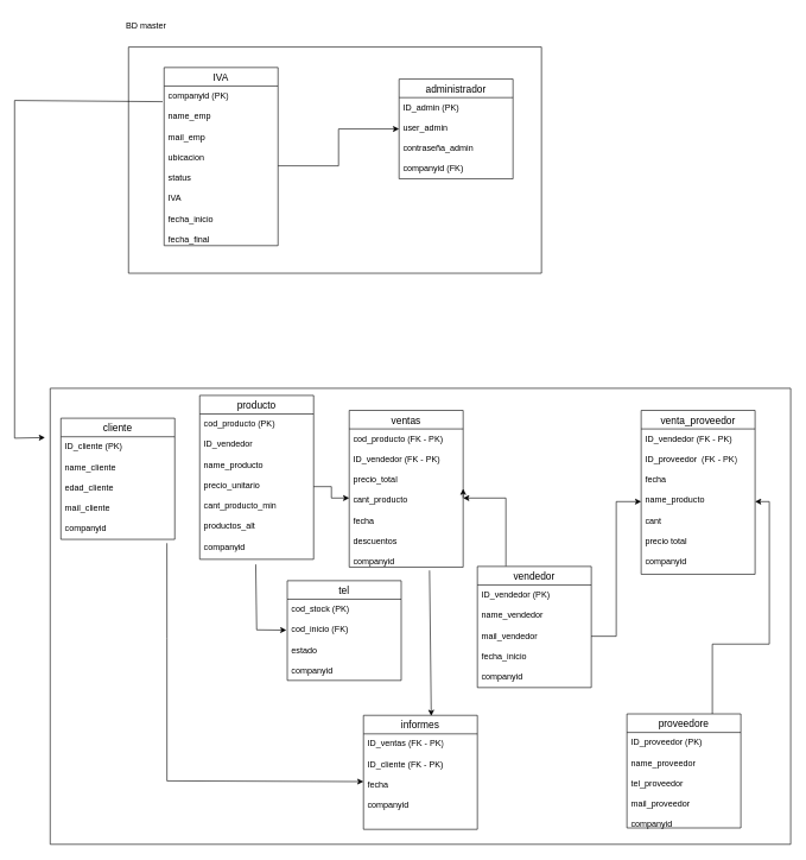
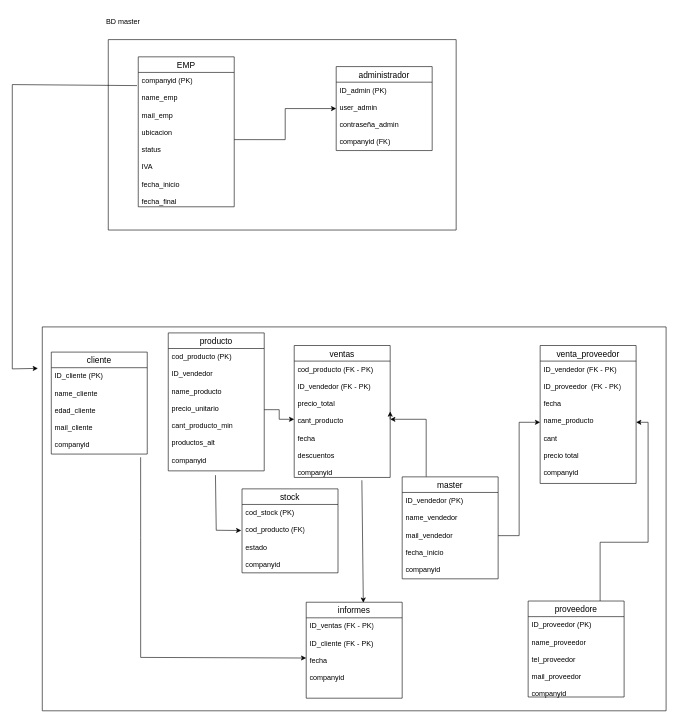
  <mxCell id="0" />
  <mxCell id="1" parent="0" />
  <mxCell id="2" value="" style="swimlane;startSize=0;" vertex="1" parent="1"><mxGeometry x="180" y="65" width="580" height="317.5" as="geometry" /></mxCell>
- <mxCell id="3" value="IVA" style="swimlane;fontStyle=0;childLayout=stackLayout;horizontal=1;startSize=26;horizontalStack=0;resizeParent=1;resizeParentMax=0;resizeLast=0;collapsible=1;marginBottom=0;align=center;fontSize=14;" vertex="1" parent="2"><mxGeometry x="50" y="28.75" width="160" height="250" as="geometry" /></mxCell>
+ <mxCell id="3" value="EMP" style="swimlane;fontStyle=0;childLayout=stackLayout;horizontal=1;startSize=26;horizontalStack=0;resizeParent=1;resizeParentMax=0;resizeLast=0;collapsible=1;marginBottom=0;align=center;fontSize=14;" vertex="1" parent="2"><mxGeometry x="50" y="28.75" width="160" height="250" as="geometry" /></mxCell>
  <mxCell id="4" value="companyid (PK)&lt;br&gt;&lt;br&gt;name_emp&lt;br&gt;&lt;br&gt;mail_emp&lt;br&gt;&lt;br&gt;ubicacion&lt;br&gt;&lt;br&gt;status&lt;br&gt;&lt;br&gt;IVA&lt;br&gt;&lt;br&gt;fecha_inicio&lt;br&gt;&lt;br&gt;fecha_final" style="text;strokeColor=none;fillColor=none;spacingLeft=4;spacingRight=4;overflow=hidden;rotatable=0;points=[[0,0.5],[1,0.5]];portConstraint=eastwest;fontSize=12;whiteSpace=wrap;html=1;" vertex="1" parent="3"><mxGeometry y="26" width="160" height="224" as="geometry" /></mxCell>
  <mxCell id="5" value="administrador" style="swimlane;fontStyle=0;childLayout=stackLayout;horizontal=1;startSize=26;horizontalStack=0;resizeParent=1;resizeParentMax=0;resizeLast=0;collapsible=1;marginBottom=0;align=center;fontSize=14;" vertex="1" parent="2"><mxGeometry x="380" y="45" width="160" height="140" as="geometry" /></mxCell>
  <mxCell id="6" value="ID_admin&amp;nbsp;(PK)&lt;br&gt;&lt;br&gt;user_admin&lt;br&gt;&lt;br&gt;contraseña_admin&lt;br&gt;&lt;br&gt;companyid (FK)" style="text;strokeColor=none;fillColor=none;spacingLeft=4;spacingRight=4;overflow=hidden;rotatable=0;points=[[0,0.5],[1,0.5]];portConstraint=eastwest;fontSize=12;whiteSpace=wrap;html=1;" vertex="1" parent="5"><mxGeometry y="26" width="160" height="114" as="geometry" /></mxCell>
  <mxCell id="7" style="edgeStyle=orthogonalEdgeStyle;rounded=0;orthogonalLoop=1;jettySize=auto;html=1;exitX=1;exitY=0.5;exitDx=0;exitDy=0;entryX=0;entryY=0.5;entryDx=0;entryDy=0;" edge="1" parent="2" source="4" target="5"><mxGeometry relative="1" as="geometry" /></mxCell>
  <mxCell id="8" value="BD master" style="text;html=1;strokeColor=none;fillColor=none;align=center;verticalAlign=middle;whiteSpace=wrap;rounded=0;" vertex="1" parent="1"><mxGeometry x="175" y="20" width="60" height="30" as="geometry" /></mxCell>
  <mxCell id="9" value="" style="endArrow=classic;html=1;rounded=0;entryX=-0.007;entryY=0.108;entryDx=0;entryDy=0;entryPerimeter=0;exitX=-0.013;exitY=0.098;exitDx=0;exitDy=0;exitPerimeter=0;" edge="1" parent="1" source="4" target="10"><mxGeometry width="50" height="50" relative="1" as="geometry"><mxPoint x="10" y="465" as="sourcePoint" /><mxPoint x="60" y="415" as="targetPoint" /><Array as="points"><mxPoint x="20" y="140" /><mxPoint x="20" y="614" /></Array></mxGeometry></mxCell>
  <mxCell id="10" value="" style="swimlane;startSize=0;" vertex="1" parent="1"><mxGeometry x="70" y="544" width="1040" height="640" as="geometry" /></mxCell>
  <mxCell id="11" value="cliente" style="swimlane;fontStyle=0;childLayout=stackLayout;horizontal=1;startSize=26;horizontalStack=0;resizeParent=1;resizeParentMax=0;resizeLast=0;collapsible=1;marginBottom=0;align=center;fontSize=14;" vertex="1" parent="10"><mxGeometry x="15" y="42" width="160" height="170" as="geometry" /></mxCell>
  <mxCell id="12" value="ID_cliente (PK)&lt;br&gt;&lt;br&gt;name_cliente&lt;br&gt;&lt;br&gt;edad_cliente&lt;br&gt;&lt;br&gt;mail_cliente&lt;br&gt;&lt;br&gt;companyid&amp;nbsp;" style="text;strokeColor=none;fillColor=none;spacingLeft=4;spacingRight=4;overflow=hidden;rotatable=0;points=[[0,0.5],[1,0.5]];portConstraint=eastwest;fontSize=12;whiteSpace=wrap;html=1;" vertex="1" parent="11"><mxGeometry y="26" width="160" height="144" as="geometry" /></mxCell>
  <mxCell id="13" value="producto" style="swimlane;fontStyle=0;childLayout=stackLayout;horizontal=1;startSize=26;horizontalStack=0;resizeParent=1;resizeParentMax=0;resizeLast=0;collapsible=1;marginBottom=0;align=center;fontSize=14;" vertex="1" parent="10"><mxGeometry x="210" y="10" width="160" height="230" as="geometry" /></mxCell>
  <mxCell id="14" value="cod_producto (PK)&lt;br&gt;&lt;br&gt;ID_vendedor&lt;br&gt;&lt;br&gt;name_producto&lt;br&gt;&lt;br&gt;precio_unitario&lt;br&gt;&lt;br&gt;cant_producto_min&lt;br&gt;&lt;br&gt;productos_alt&lt;br&gt;&lt;br&gt;companyid&amp;nbsp;" style="text;strokeColor=none;fillColor=none;spacingLeft=4;spacingRight=4;overflow=hidden;rotatable=0;points=[[0,0.5],[1,0.5]];portConstraint=eastwest;fontSize=12;whiteSpace=wrap;html=1;" vertex="1" parent="13"><mxGeometry y="26" width="160" height="204" as="geometry" /></mxCell>
  <mxCell id="15" style="edgeStyle=orthogonalEdgeStyle;rounded=0;orthogonalLoop=1;jettySize=auto;html=1;exitX=0.25;exitY=0;exitDx=0;exitDy=0;entryX=1;entryY=0.5;entryDx=0;entryDy=0;" edge="1" parent="10" source="16" target="32"><mxGeometry relative="1" as="geometry" /></mxCell>
- <mxCell id="16" value="vendedor" style="swimlane;fontStyle=0;childLayout=stackLayout;horizontal=1;startSize=26;horizontalStack=0;resizeParent=1;resizeParentMax=0;resizeLast=0;collapsible=1;marginBottom=0;align=center;fontSize=14;" vertex="1" parent="10"><mxGeometry x="600" y="250" width="160" height="170" as="geometry" /></mxCell>
+ <mxCell id="16" value="master" style="swimlane;fontStyle=0;childLayout=stackLayout;horizontal=1;startSize=26;horizontalStack=0;resizeParent=1;resizeParentMax=0;resizeLast=0;collapsible=1;marginBottom=0;align=center;fontSize=14;" vertex="1" parent="10"><mxGeometry x="600" y="250" width="160" height="170" as="geometry" /></mxCell>
  <mxCell id="17" value="ID_vendedor (PK)&lt;br&gt;&lt;br&gt;name_vendedor&lt;br&gt;&lt;br&gt;mail_vendedor&lt;br&gt;&lt;br&gt;fecha_inicio&lt;br&gt;&lt;br&gt;companyid&amp;nbsp;" style="text;strokeColor=none;fillColor=none;spacingLeft=4;spacingRight=4;overflow=hidden;rotatable=0;points=[[0,0.5],[1,0.5]];portConstraint=eastwest;fontSize=12;whiteSpace=wrap;html=1;" vertex="1" parent="16"><mxGeometry y="26" width="160" height="144" as="geometry" /></mxCell>
- <mxCell id="18" value="tel" style="swimlane;fontStyle=0;childLayout=stackLayout;horizontal=1;startSize=26;horizontalStack=0;resizeParent=1;resizeParentMax=0;resizeLast=0;collapsible=1;marginBottom=0;align=center;fontSize=14;" vertex="1" parent="10"><mxGeometry x="333" y="270" width="160" height="140" as="geometry" /></mxCell>
- <mxCell id="19" value="cod_stock (PK)&lt;br&gt;&lt;br&gt;cod_inicio (FK)&lt;br&gt;&lt;br&gt;estado&amp;nbsp;&lt;br&gt;&lt;br&gt;companyid" style="text;strokeColor=none;fillColor=none;spacingLeft=4;spacingRight=4;overflow=hidden;rotatable=0;points=[[0,0.5],[1,0.5]];portConstraint=eastwest;fontSize=12;whiteSpace=wrap;html=1;" vertex="1" parent="18"><mxGeometry y="26" width="160" height="114" as="geometry" /></mxCell>
+ <mxCell id="18" value="stock" style="swimlane;fontStyle=0;childLayout=stackLayout;horizontal=1;startSize=26;horizontalStack=0;resizeParent=1;resizeParentMax=0;resizeLast=0;collapsible=1;marginBottom=0;align=center;fontSize=14;" vertex="1" parent="10"><mxGeometry x="333" y="270" width="160" height="140" as="geometry" /></mxCell>
+ <mxCell id="19" value="cod_stock (PK)&lt;br&gt;&lt;br&gt;cod_producto (FK)&lt;br&gt;&lt;br&gt;estado&amp;nbsp;&lt;br&gt;&lt;br&gt;companyid" style="text;strokeColor=none;fillColor=none;spacingLeft=4;spacingRight=4;overflow=hidden;rotatable=0;points=[[0,0.5],[1,0.5]];portConstraint=eastwest;fontSize=12;whiteSpace=wrap;html=1;" vertex="1" parent="18"><mxGeometry y="26" width="160" height="114" as="geometry" /></mxCell>
  <mxCell id="20" value="" style="endArrow=classic;html=1;rounded=0;exitX=0.492;exitY=1.035;exitDx=0;exitDy=0;exitPerimeter=0;entryX=-0.008;entryY=0.381;entryDx=0;entryDy=0;entryPerimeter=0;" edge="1" parent="10" source="14" target="19"><mxGeometry width="50" height="50" relative="1" as="geometry"><mxPoint x="260" y="300" as="sourcePoint" /><mxPoint x="310" y="250" as="targetPoint" /><Array as="points"><mxPoint x="290" y="339" /></Array></mxGeometry></mxCell>
  <mxCell id="21" value="informes" style="swimlane;fontStyle=0;childLayout=stackLayout;horizontal=1;startSize=26;horizontalStack=0;resizeParent=1;resizeParentMax=0;resizeLast=0;collapsible=1;marginBottom=0;align=center;fontSize=14;" vertex="1" parent="10"><mxGeometry x="440" y="459" width="160" height="160" as="geometry" /></mxCell>
  <mxCell id="22" value="&lt;div&gt;&lt;span style=&quot;background-color: initial;&quot;&gt;ID_ventas (FK - PK)&lt;/span&gt;&lt;br&gt;&lt;/div&gt;&lt;div&gt;&lt;br&gt;&lt;/div&gt;&lt;div&gt;ID_cliente (FK - PK)&lt;/div&gt;&lt;div&gt;&lt;br&gt;&lt;/div&gt;&lt;div&gt;fecha&lt;/div&gt;&lt;div&gt;&lt;br&gt;&lt;/div&gt;&lt;div&gt;companyid&amp;nbsp;&lt;/div&gt;" style="text;strokeColor=none;fillColor=none;spacingLeft=4;spacingRight=4;overflow=hidden;rotatable=0;points=[[0,0.5],[1,0.5]];portConstraint=eastwest;fontSize=12;whiteSpace=wrap;html=1;" vertex="1" parent="21"><mxGeometry y="26" width="160" height="134" as="geometry" /></mxCell>
  <mxCell id="23" style="edgeStyle=orthogonalEdgeStyle;rounded=0;orthogonalLoop=1;jettySize=auto;html=1;exitX=0.75;exitY=0;exitDx=0;exitDy=0;entryX=1;entryY=0.5;entryDx=0;entryDy=0;" edge="1" parent="10" source="24" target="28"><mxGeometry relative="1" as="geometry" /></mxCell>
  <mxCell id="24" value="proveedore" style="swimlane;fontStyle=0;childLayout=stackLayout;horizontal=1;startSize=26;horizontalStack=0;resizeParent=1;resizeParentMax=0;resizeLast=0;collapsible=1;marginBottom=0;align=center;fontSize=14;" vertex="1" parent="10"><mxGeometry x="810" y="457" width="160" height="160" as="geometry" /></mxCell>
  <mxCell id="25" value="ID_proveedor (PK)&lt;br&gt;&lt;br&gt;name_proveedor&lt;br&gt;&lt;br&gt;tel_proveedor&lt;br&gt;&lt;br&gt;mail_proveedor&lt;br&gt;&lt;br&gt;companyid&amp;nbsp;" style="text;strokeColor=none;fillColor=none;spacingLeft=4;spacingRight=4;overflow=hidden;rotatable=0;points=[[0,0.5],[1,0.5]];portConstraint=eastwest;fontSize=12;whiteSpace=wrap;html=1;" vertex="1" parent="24"><mxGeometry y="26" width="160" height="134" as="geometry" /></mxCell>
  <mxCell id="26" style="edgeStyle=orthogonalEdgeStyle;rounded=0;orthogonalLoop=1;jettySize=auto;html=1;exitX=1;exitY=0.5;exitDx=0;exitDy=0;entryX=0;entryY=0.5;entryDx=0;entryDy=0;" edge="1" parent="10" source="17" target="28"><mxGeometry relative="1" as="geometry" /></mxCell>
  <mxCell id="27" value="venta_proveedor" style="swimlane;fontStyle=0;childLayout=stackLayout;horizontal=1;startSize=26;horizontalStack=0;resizeParent=1;resizeParentMax=0;resizeLast=0;collapsible=1;marginBottom=0;align=center;fontSize=14;" vertex="1" parent="10"><mxGeometry x="830" y="31" width="160" height="230" as="geometry" /></mxCell>
  <mxCell id="28" value="ID_vendedor (FK - PK)&lt;br&gt;&lt;br&gt;ID_proveedor&amp;nbsp; (FK - PK)&lt;br&gt;&lt;br&gt;fecha&lt;br&gt;&lt;br&gt;name_producto&lt;br&gt;&lt;br&gt;cant&lt;br&gt;&lt;br&gt;precio total&lt;br&gt;&lt;br&gt;companyid" style="text;strokeColor=none;fillColor=none;spacingLeft=4;spacingRight=4;overflow=hidden;rotatable=0;points=[[0,0.5],[1,0.5]];portConstraint=eastwest;fontSize=12;whiteSpace=wrap;html=1;" vertex="1" parent="27"><mxGeometry y="26" width="160" height="204" as="geometry" /></mxCell>
  <mxCell id="29" style="edgeStyle=orthogonalEdgeStyle;rounded=0;orthogonalLoop=1;jettySize=auto;html=1;exitX=1;exitY=0.5;exitDx=0;exitDy=0;entryX=0;entryY=0.5;entryDx=0;entryDy=0;" edge="1" parent="10" source="14" target="32"><mxGeometry relative="1" as="geometry" /></mxCell>
  <mxCell id="30" value="ventas" style="swimlane;fontStyle=0;childLayout=stackLayout;horizontal=1;startSize=26;horizontalStack=0;resizeParent=1;resizeParentMax=0;resizeLast=0;collapsible=1;marginBottom=0;align=center;fontSize=14;" vertex="1" parent="10"><mxGeometry x="420" y="31" width="160" height="220" as="geometry" /></mxCell>
  <mxCell id="31" style="edgeStyle=orthogonalEdgeStyle;rounded=0;orthogonalLoop=1;jettySize=auto;html=1;exitX=1;exitY=0.5;exitDx=0;exitDy=0;entryX=1;entryY=0.5;entryDx=0;entryDy=0;" edge="1" parent="30" source="32" target="30"><mxGeometry relative="1" as="geometry" /></mxCell>
  <mxCell id="32" value="cod_producto (FK - PK)&lt;br&gt;&lt;br&gt;ID_vendedor (FK - PK)&lt;br&gt;&lt;br&gt;precio_total&lt;br&gt;&lt;br&gt;cant_producto&lt;br&gt;&lt;br&gt;fecha&lt;br&gt;&lt;br&gt;descuentos&lt;br&gt;&lt;br&gt;companyid" style="text;strokeColor=none;fillColor=none;spacingLeft=4;spacingRight=4;overflow=hidden;rotatable=0;points=[[0,0.5],[1,0.5]];portConstraint=eastwest;fontSize=12;whiteSpace=wrap;html=1;" vertex="1" parent="30"><mxGeometry y="26" width="160" height="194" as="geometry" /></mxCell>
  <mxCell id="33" value="" style="endArrow=classic;html=1;rounded=0;exitX=0.705;exitY=1.024;exitDx=0;exitDy=0;exitPerimeter=0;entryX=0.595;entryY=0.005;entryDx=0;entryDy=0;entryPerimeter=0;" edge="1" parent="10" source="32" target="21"><mxGeometry width="50" height="50" relative="1" as="geometry"><mxPoint x="530" y="431" as="sourcePoint" /><mxPoint x="580" y="381" as="targetPoint" /></mxGeometry></mxCell>
  <mxCell id="34" value="" style="endArrow=classic;html=1;rounded=0;exitX=0.931;exitY=1.037;exitDx=0;exitDy=0;exitPerimeter=0;entryX=0;entryY=0.5;entryDx=0;entryDy=0;" edge="1" parent="10" source="12" target="22"><mxGeometry width="50" height="50" relative="1" as="geometry"><mxPoint x="250" y="431" as="sourcePoint" /><mxPoint x="300" y="381" as="targetPoint" /><Array as="points"><mxPoint x="164" y="351" /><mxPoint x="164" y="551" /></Array></mxGeometry></mxCell>
